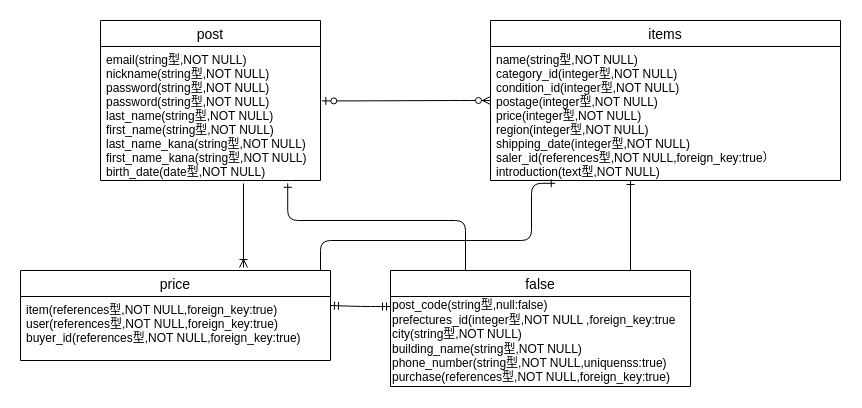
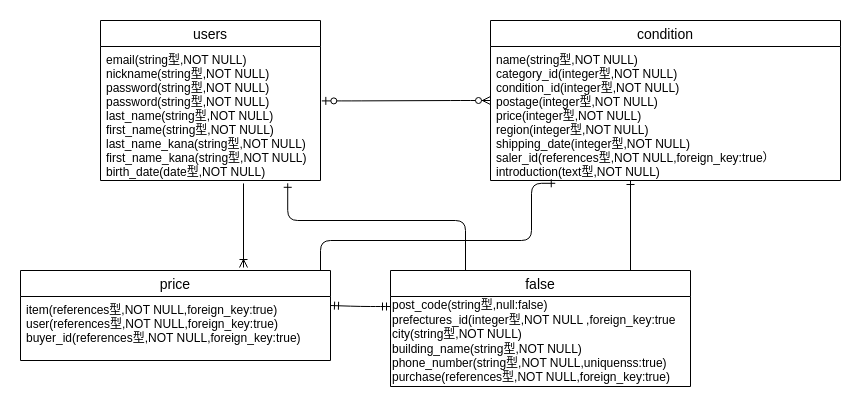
  <mxCell id="0" />
  <mxCell id="1" parent="0" />
- <mxCell id="2" value="items" style="swimlane;fontStyle=0;childLayout=stackLayout;horizontal=1;startSize=26;horizontalStack=0;resizeParent=1;resizeParentMax=0;resizeLast=0;collapsible=1;marginBottom=0;align=center;fontSize=14;" parent="1" vertex="1"><mxGeometry x="490" y="20" width="350" height="160" as="geometry" /></mxCell>
+ <mxCell id="2" value="condition" style="swimlane;fontStyle=0;childLayout=stackLayout;horizontal=1;startSize=26;horizontalStack=0;resizeParent=1;resizeParentMax=0;resizeLast=0;collapsible=1;marginBottom=0;align=center;fontSize=14;" parent="1" vertex="1"><mxGeometry x="490" y="20" width="350" height="160" as="geometry" /></mxCell>
  <mxCell id="3" value="name(string型,NOT NULL)&#10;category_id(integer型,NOT NULL)&#10;condition_id(integer型,NOT NULL)&#10;postage(integer型,NOT NULL)&#10;price(integer型,NOT NULL)&#10;region(integer型,NOT NULL)&#10;shipping_date(integer型,NOT NULL)&#10;saler_id(references型,NOT NULL,foreign_key:true）&#10;introduction(text型,NOT NULL)" style="text;strokeColor=none;fillColor=none;spacingLeft=4;spacingRight=4;overflow=hidden;rotatable=0;points=[[0,0.5],[1,0.5]];portConstraint=eastwest;fontSize=12;" vertex="1" parent="2"><mxGeometry y="26" width="350" height="134" as="geometry" /></mxCell>
- <mxCell id="4" value="post" style="swimlane;fontStyle=0;childLayout=stackLayout;horizontal=1;startSize=26;horizontalStack=0;resizeParent=1;resizeParentMax=0;resizeLast=0;collapsible=1;marginBottom=0;align=center;fontSize=14;" parent="1" vertex="1"><mxGeometry x="100" y="20" width="220" height="160" as="geometry" /></mxCell>
+ <mxCell id="4" value="users" style="swimlane;fontStyle=0;childLayout=stackLayout;horizontal=1;startSize=26;horizontalStack=0;resizeParent=1;resizeParentMax=0;resizeLast=0;collapsible=1;marginBottom=0;align=center;fontSize=14;" parent="1" vertex="1"><mxGeometry x="100" y="20" width="220" height="160" as="geometry" /></mxCell>
  <mxCell id="5" value="email(string型,NOT NULL)&#10;nickname(string型,NOT NULL)&#10;password(string型,NOT NULL)&#10;password(string型,NOT NULL)&#10;last_name(string型,NOT NULL)&#10;first_name(string型,NOT NULL)&#10;last_name_kana(string型,NOT NULL)&#10;first_name_kana(string型,NOT NULL)&#10;birth_date(date型,NOT NULL)&#10;" style="text;strokeColor=none;fillColor=none;spacingLeft=4;spacingRight=4;overflow=hidden;rotatable=0;points=[[0,0.5],[1,0.5]];portConstraint=eastwest;fontSize=12;" parent="4" vertex="1"><mxGeometry y="26" width="220" height="134" as="geometry" /></mxCell>
  <mxCell id="6" value="" style="edgeStyle=entityRelationEdgeStyle;fontSize=12;html=1;endArrow=ERzeroToMany;startArrow=ERzeroToOne;exitX=1.006;exitY=0.406;exitDx=0;exitDy=0;exitPerimeter=0;" parent="1" source="5" edge="1"><mxGeometry width="100" height="100" relative="1" as="geometry"><mxPoint x="390" y="200" as="sourcePoint" /><mxPoint x="490" y="100" as="targetPoint" /></mxGeometry></mxCell>
  <mxCell id="7" value="false" style="swimlane;fontStyle=0;childLayout=stackLayout;horizontal=1;startSize=26;horizontalStack=0;resizeParent=1;resizeParentMax=0;resizeLast=0;collapsible=1;marginBottom=0;align=center;fontSize=14;" parent="1" vertex="1"><mxGeometry x="390" y="270" width="300" height="116" as="geometry" /></mxCell>
  <mxCell id="8" value="&lt;div&gt;&lt;span&gt;post_code(string型,null:false)&lt;/span&gt;&lt;/div&gt;&lt;div&gt;&lt;span&gt;prefectures_id(integer型,NOT NULL ,foreign_key:true&lt;/span&gt;&lt;/div&gt;&lt;div&gt;&lt;span&gt;city(string型,NOT NULL)&lt;/span&gt;&lt;/div&gt;&lt;div&gt;&lt;span&gt;building_name(string型,NOT NULL)&lt;/span&gt;&lt;/div&gt;&lt;div&gt;&lt;span&gt;phone_number(string型,NOT NULL,uniquenss:true)&lt;/span&gt;&lt;/div&gt;&lt;div&gt;&lt;span&gt;purchase(references型,NOT NULL,foreign_key:true)&lt;/span&gt;&lt;/div&gt;" style="text;html=1;align=left;verticalAlign=middle;resizable=0;points=[];autosize=1;" parent="7" vertex="1"><mxGeometry y="26" width="300" height="90" as="geometry" /></mxCell>
  <mxCell id="9" value="" style="fontSize=12;html=1;endArrow=ERone;endFill=1;entryX=0.851;entryY=1.021;entryDx=0;entryDy=0;entryPerimeter=0;edgeStyle=orthogonalEdgeStyle;exitX=0.25;exitY=0;exitDx=0;exitDy=0;" parent="1" source="7" target="5" edge="1"><mxGeometry width="100" height="100" relative="1" as="geometry"><mxPoint x="410" y="240" as="sourcePoint" /><mxPoint x="330" y="200" as="targetPoint" /><Array as="points"><mxPoint x="465" y="220" /><mxPoint x="287" y="220" /></Array></mxGeometry></mxCell>
  <mxCell id="10" value="" style="edgeStyle=orthogonalEdgeStyle;fontSize=12;html=1;endArrow=ERone;endFill=1;entryX=0.185;entryY=1.021;entryDx=0;entryDy=0;entryPerimeter=0;" parent="1" target="3" edge="1"><mxGeometry width="100" height="100" relative="1" as="geometry"><mxPoint x="320" y="270" as="sourcePoint" /><mxPoint x="530" y="190" as="targetPoint" /><Array as="points"><mxPoint x="320" y="240" /><mxPoint x="531" y="240" /></Array></mxGeometry></mxCell>
  <mxCell id="11" value="price" style="swimlane;fontStyle=0;childLayout=stackLayout;horizontal=1;startSize=26;horizontalStack=0;resizeParent=1;resizeParentMax=0;resizeLast=0;collapsible=1;marginBottom=0;align=center;fontSize=14;" parent="1" vertex="1"><mxGeometry x="20" y="270" width="310" height="90" as="geometry" /></mxCell>
  <mxCell id="12" value="item(references型,NOT NULL,foreign_key:true)&#10;user(references型,NOT NULL,foreign_key:true)&#10;buyer_id(references型,NOT NULL,foreign_key:true)" style="text;strokeColor=none;fillColor=none;spacingLeft=4;spacingRight=4;overflow=hidden;rotatable=0;points=[[0,0.5],[1,0.5]];portConstraint=eastwest;fontSize=12;" parent="11" vertex="1"><mxGeometry y="26" width="310" height="64" as="geometry" /></mxCell>
  <mxCell id="13" value="" style="fontSize=12;html=1;endArrow=ERmandOne;startArrow=ERmandOne;entryX=0;entryY=0.095;entryDx=0;entryDy=0;entryPerimeter=0;" edge="1" parent="1"><mxGeometry width="100" height="100" relative="1" as="geometry"><mxPoint x="330" y="305" as="sourcePoint" /><mxPoint x="390" y="306.02" as="targetPoint" /><Array as="points"><mxPoint x="360" y="306" /><mxPoint x="380" y="306" /></Array></mxGeometry></mxCell>
  <mxCell id="14" value="" style="fontSize=12;html=1;endArrow=ERoneToMany;exitX=0.65;exitY=1.022;exitDx=0;exitDy=0;exitPerimeter=0;" edge="1" parent="1" source="5"><mxGeometry width="100" height="100" relative="1" as="geometry"><mxPoint x="219" y="270" as="sourcePoint" /><mxPoint x="243" y="267" as="targetPoint" /></mxGeometry></mxCell>
  <mxCell id="15" value="" style="fontSize=12;html=1;endArrow=ERone;endFill=1;exitX=0.8;exitY=0;exitDx=0;exitDy=0;exitPerimeter=0;" edge="1" parent="1" source="7"><mxGeometry width="100" height="100" relative="1" as="geometry"><mxPoint x="530" y="280" as="sourcePoint" /><mxPoint x="630" y="180" as="targetPoint" /></mxGeometry></mxCell>
